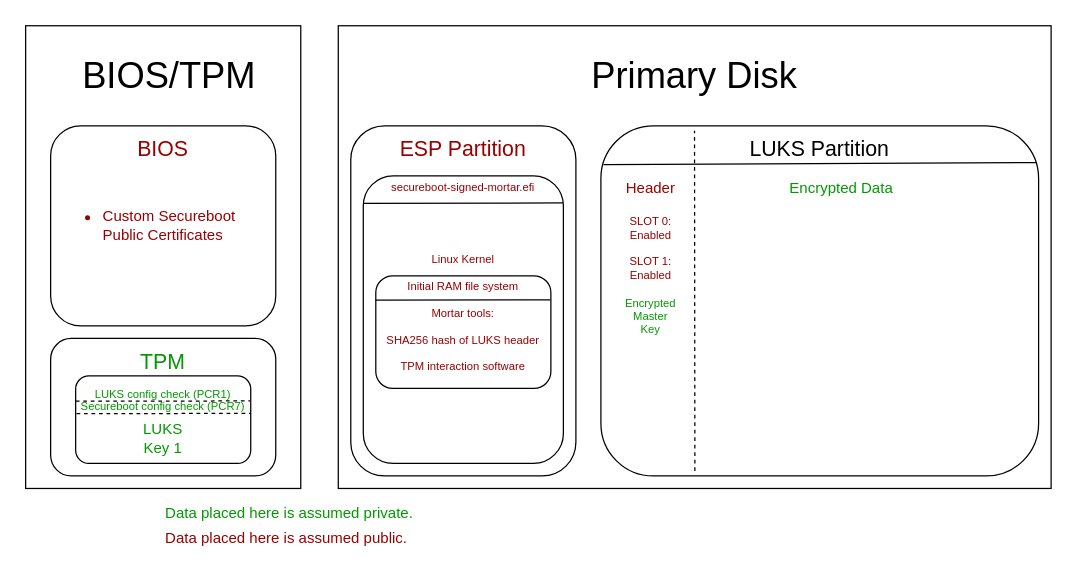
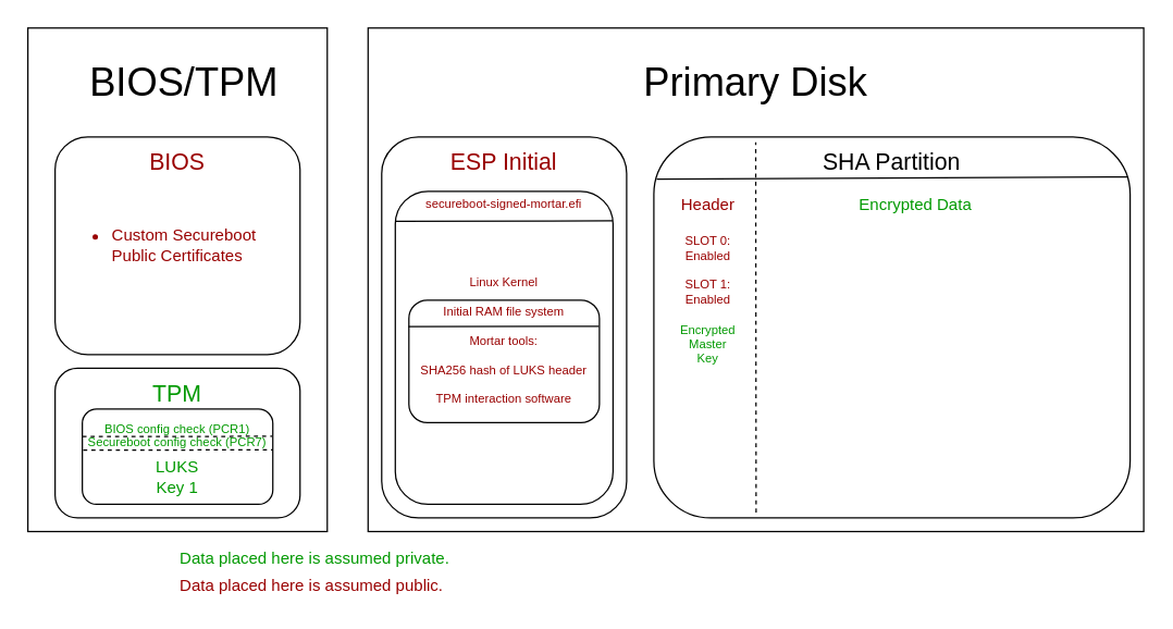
  <mxCell id="0" />
  <mxCell id="1" parent="0" />
  <mxCell id="2" value="" style="rounded=1;whiteSpace=wrap;html=1;fillColor=none;align=left;" vertex="1" parent="1"><mxGeometry x="480" y="100" width="350" height="280" as="geometry" /></mxCell>
  <mxCell id="3" value="" style="rounded=0;whiteSpace=wrap;html=1;fillColor=none;" vertex="1" parent="1"><mxGeometry x="20" y="20" width="220" height="370" as="geometry" /></mxCell>
  <mxCell id="4" value="" style="rounded=1;whiteSpace=wrap;html=1;fillColor=none;" vertex="1" parent="1"><mxGeometry x="40" y="270" width="180" height="110" as="geometry" /></mxCell>
  <mxCell id="5" value="&lt;font style=&quot;font-size: 17px&quot;&gt;TPM&lt;/font&gt;" style="text;html=1;strokeColor=none;fillColor=none;align=center;verticalAlign=middle;whiteSpace=wrap;rounded=0;fontColor=#009900;labelBackgroundColor=#ffffff;" vertex="1" parent="1"><mxGeometry x="60" y="280" width="140" height="20" as="geometry" /></mxCell>
  <mxCell id="6" value="" style="rounded=1;whiteSpace=wrap;html=1;labelBackgroundColor=#ffffff;fillColor=none;fontColor=#009900;align=left;" vertex="1" parent="1"><mxGeometry x="60" y="300" width="140" height="70" as="geometry" /></mxCell>
  <mxCell id="7" value="" style="rounded=0;whiteSpace=wrap;html=1;fillColor=none;" vertex="1" parent="1"><mxGeometry x="270" y="20" width="570" height="370" as="geometry" /></mxCell>
  <mxCell id="8" value="" style="rounded=1;whiteSpace=wrap;html=1;fillColor=none;" vertex="1" parent="1"><mxGeometry x="280" y="100" width="180" height="280" as="geometry" /></mxCell>
  <mxCell id="9" value="" style="rounded=1;whiteSpace=wrap;html=1;fillColor=none;" vertex="1" parent="1"><mxGeometry x="40" y="100" width="180" height="160" as="geometry" /></mxCell>
  <mxCell id="10" value="&lt;font style=&quot;font-size: 29px&quot;&gt;Primary Disk&lt;/font&gt;" style="text;html=1;strokeColor=none;fillColor=none;align=center;verticalAlign=middle;whiteSpace=wrap;rounded=0;" vertex="1" parent="1"><mxGeometry x="270" y="50" width="570" height="20" as="geometry" /></mxCell>
- <mxCell id="11" value="&lt;font style=&quot;font-size: 17px&quot; color=&quot;#990000&quot;&gt;ESP Partition&lt;/font&gt;" style="text;html=1;strokeColor=none;fillColor=none;align=center;verticalAlign=middle;whiteSpace=wrap;rounded=0;" vertex="1" parent="1"><mxGeometry x="300" y="110" width="140" height="20" as="geometry" /></mxCell>
- <mxCell id="12" value="&lt;span style=&quot;font-size: 17px&quot;&gt;LUKS Partition&lt;/span&gt;" style="text;html=1;strokeColor=none;fillColor=none;align=center;verticalAlign=middle;whiteSpace=wrap;rounded=0;" vertex="1" parent="1"><mxGeometry x="585" y="110" width="140" height="20" as="geometry" /></mxCell>
+ <mxCell id="11" value="&lt;font style=&quot;font-size: 17px&quot; color=&quot;#990000&quot;&gt;ESP Initial&lt;/font&gt;" style="text;html=1;strokeColor=none;fillColor=none;align=center;verticalAlign=middle;whiteSpace=wrap;rounded=0;" vertex="1" parent="1"><mxGeometry x="300" y="110" width="140" height="20" as="geometry" /></mxCell>
+ <mxCell id="12" value="&lt;span style=&quot;font-size: 17px&quot;&gt;SHA Partition&lt;/span&gt;" style="text;html=1;strokeColor=none;fillColor=none;align=center;verticalAlign=middle;whiteSpace=wrap;rounded=0;" vertex="1" parent="1"><mxGeometry x="585" y="110" width="140" height="20" as="geometry" /></mxCell>
  <mxCell id="13" value="&lt;span style=&quot;font-size: 29px&quot;&gt;BIOS/TPM&lt;/span&gt;" style="text;html=1;strokeColor=none;fillColor=none;align=center;verticalAlign=middle;whiteSpace=wrap;rounded=0;" vertex="1" parent="1"><mxGeometry x="30" y="50" width="210" height="20" as="geometry" /></mxCell>
  <mxCell id="14" value="&lt;font style=&quot;font-size: 17px&quot;&gt;BIOS&lt;/font&gt;" style="text;html=1;strokeColor=none;fillColor=none;align=center;verticalAlign=middle;whiteSpace=wrap;rounded=0;fontColor=#990000;" vertex="1" parent="1"><mxGeometry x="60" y="110" width="140" height="20" as="geometry" /></mxCell>
  <mxCell id="15" value="" style="endArrow=none;dashed=1;html=1;" edge="1" parent="1"><mxGeometry width="50" height="50" relative="1" as="geometry"><mxPoint x="555.15" y="376" as="sourcePoint" /><mxPoint x="554.86" y="104" as="targetPoint" /></mxGeometry></mxCell>
  <mxCell id="16" value="&lt;font color=&quot;#990000&quot;&gt;Header&lt;/font&gt;" style="text;html=1;strokeColor=none;fillColor=none;align=center;verticalAlign=middle;whiteSpace=wrap;rounded=0;" vertex="1" parent="1"><mxGeometry x="500" y="140" width="40" height="20" as="geometry" /></mxCell>
  <mxCell id="17" value="&lt;font color=&quot;#009900&quot;&gt;Encrypted Data&lt;/font&gt;" style="text;html=1;strokeColor=none;fillColor=none;align=center;verticalAlign=middle;whiteSpace=wrap;rounded=0;" vertex="1" parent="1"><mxGeometry x="620" y="140" width="105" height="20" as="geometry" /></mxCell>
  <mxCell id="18" value="&lt;font color=&quot;#009900&quot;&gt;Data placed here is assumed private.&lt;/font&gt;" style="text;html=1;strokeColor=none;fillColor=none;align=left;verticalAlign=middle;whiteSpace=wrap;rounded=0;" vertex="1" parent="1"><mxGeometry x="130" y="400" width="270" height="20" as="geometry" /></mxCell>
  <mxCell id="19" value="&lt;font color=&quot;#990000&quot;&gt;Data placed here is assumed public.&lt;/font&gt;" style="text;html=1;strokeColor=none;fillColor=none;align=left;verticalAlign=middle;whiteSpace=wrap;rounded=0;" vertex="1" parent="1"><mxGeometry x="130" y="420" width="240" height="20" as="geometry" /></mxCell>
  <mxCell id="20" value="&lt;ul&gt;&lt;li&gt;Custom Secureboot Public Certificates&lt;/li&gt;&lt;/ul&gt;" style="text;html=1;strokeColor=none;fillColor=none;align=left;verticalAlign=middle;whiteSpace=wrap;rounded=0;labelBackgroundColor=none;fontColor=#990000;" vertex="1" parent="1"><mxGeometry x="40" y="130" width="180" height="100" as="geometry" /></mxCell>
  <mxCell id="21" value="LUKS Key 1" style="text;html=1;strokeColor=none;fillColor=none;align=center;verticalAlign=middle;whiteSpace=wrap;rounded=0;labelBackgroundColor=#ffffff;fontColor=#009900;" vertex="1" parent="1"><mxGeometry x="110" y="340" width="40" height="20" as="geometry" /></mxCell>
- <mxCell id="22" value="LUKS config check (PCR1)" style="text;html=1;strokeColor=none;fillColor=none;align=center;verticalAlign=middle;whiteSpace=wrap;rounded=0;labelBackgroundColor=none;fontColor=#009900;labelBorderColor=none;fontSize=9;" vertex="1" parent="1"><mxGeometry x="70" y="310" width="120" height="10" as="geometry" /></mxCell>
+ <mxCell id="22" value="BIOS config check (PCR1)" style="text;html=1;strokeColor=none;fillColor=none;align=center;verticalAlign=middle;whiteSpace=wrap;rounded=0;labelBackgroundColor=none;fontColor=#009900;labelBorderColor=none;fontSize=9;" vertex="1" parent="1"><mxGeometry x="70" y="310" width="120" height="10" as="geometry" /></mxCell>
  <mxCell id="23" value="Secureboot config check (PCR7)" style="text;html=1;strokeColor=none;fillColor=none;align=center;verticalAlign=middle;whiteSpace=wrap;rounded=0;labelBackgroundColor=none;fontColor=#009900;labelBorderColor=none;fontSize=9;" vertex="1" parent="1"><mxGeometry x="55" y="320" width="150" height="10" as="geometry" /></mxCell>
  <mxCell id="24" value="" style="endArrow=none;dashed=1;html=1;fontSize=9;fontColor=#009900;entryX=0.963;entryY=0.003;entryDx=0;entryDy=0;entryPerimeter=0;exitX=0.034;exitY=0.016;exitDx=0;exitDy=0;exitPerimeter=0;" edge="1" parent="1" source="23" target="23"><mxGeometry width="50" height="50" relative="1" as="geometry"><mxPoint y="350" as="sourcePoint" x="0" /><mxPoint x="10" y="320" as="targetPoint" /></mxGeometry></mxCell>
  <mxCell id="25" value="" style="endArrow=none;dashed=1;html=1;fontSize=9;fontColor=#009900;entryX=0.963;entryY=0.003;entryDx=0;entryDy=0;entryPerimeter=0;exitX=0.034;exitY=0.016;exitDx=0;exitDy=0;exitPerimeter=0;" edge="1" parent="1"><mxGeometry width="50" height="50" relative="1" as="geometry"><mxPoint x="60.65" y="330.13" as="sourcePoint" /><mxPoint x="200" y="330" as="targetPoint" /></mxGeometry></mxCell>
  <mxCell id="26" value="SLOT 0: Enabled&lt;br&gt;&lt;br&gt;SLOT 1:&lt;br&gt;Enabled&lt;br&gt;&lt;br&gt;&lt;font color=&quot;#009900&quot;&gt;Encrypted Master Key&lt;/font&gt;" style="text;html=1;strokeColor=none;fillColor=none;align=center;verticalAlign=middle;whiteSpace=wrap;rounded=0;labelBackgroundColor=none;fontSize=9;fontColor=#990000;" vertex="1" parent="1"><mxGeometry x="500" y="210" width="40" height="20" as="geometry" /></mxCell>
  <mxCell id="27" value="" style="endArrow=none;html=1;fontSize=9;fontColor=#990000;exitX=0.006;exitY=0.111;exitDx=0;exitDy=0;exitPerimeter=0;entryX=0.996;entryY=0.105;entryDx=0;entryDy=0;entryPerimeter=0;" edge="1" parent="1" source="2" target="2"><mxGeometry width="50" height="50" relative="1" as="geometry"><mxPoint x="520" y="160" as="sourcePoint" /><mxPoint x="570" y="110" as="targetPoint" /></mxGeometry></mxCell>
  <mxCell id="28" value="" style="rounded=1;whiteSpace=wrap;html=1;labelBackgroundColor=none;fillColor=none;fontSize=9;fontColor=#990000;align=left;" vertex="1" parent="1"><mxGeometry x="290" y="140" width="160" height="230" as="geometry" /></mxCell>
  <mxCell id="29" value="secureboot-signed-mortar.efi" style="text;html=1;strokeColor=none;fillColor=none;align=center;verticalAlign=middle;whiteSpace=wrap;rounded=0;labelBackgroundColor=none;fontSize=9;fontColor=#990000;" vertex="1" parent="1"><mxGeometry x="290" y="140" width="160" height="20" as="geometry" /></mxCell>
  <mxCell id="30" value="" style="endArrow=none;html=1;fontSize=9;fontColor=#990000;entryX=0.998;entryY=0.094;entryDx=0;entryDy=0;entryPerimeter=0;exitX=0.002;exitY=0.096;exitDx=0;exitDy=0;exitPerimeter=0;" edge="1" parent="1" source="28" target="28"><mxGeometry width="50" height="50" relative="1" as="geometry"><mxPoint x="290" y="162" as="sourcePoint" /><mxPoint x="380" y="170" as="targetPoint" /></mxGeometry></mxCell>
  <mxCell id="31" value="Linux Kernel&lt;br&gt;&lt;br&gt;Initial RAM file system&lt;br&gt;&lt;br&gt;Mortar tools:&lt;br&gt;&lt;br&gt;SHA256 hash of LUKS header&lt;br&gt;&lt;br&gt;TPM interaction software" style="text;html=1;strokeColor=none;fillColor=none;align=center;verticalAlign=middle;whiteSpace=wrap;rounded=0;labelBackgroundColor=none;fontSize=9;fontColor=#990000;" vertex="1" parent="1"><mxGeometry x="300" y="170" width="140" height="160" as="geometry" /></mxCell>
  <mxCell id="32" value="" style="rounded=1;whiteSpace=wrap;html=1;labelBackgroundColor=none;fillColor=none;fontSize=9;fontColor=#990000;align=left;" vertex="1" parent="1"><mxGeometry x="300" y="220" width="140" height="90" as="geometry" /></mxCell>
  <mxCell id="33" value="" style="endArrow=none;html=1;fontSize=9;fontColor=#990000;entryX=0.997;entryY=0.213;entryDx=0;entryDy=0;entryPerimeter=0;exitX=-0.002;exitY=0.215;exitDx=0;exitDy=0;exitPerimeter=0;" edge="1" parent="1" source="32" target="32"><mxGeometry width="50" height="50" relative="1" as="geometry"><mxPoint x="310" y="290" as="sourcePoint" /><mxPoint x="360" y="240" as="targetPoint" /></mxGeometry></mxCell>
